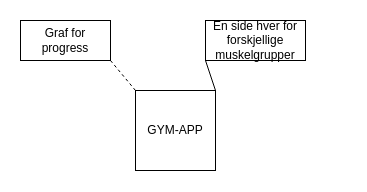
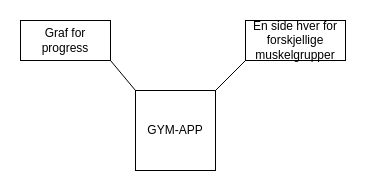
  <mxCell id="0" />
  <mxCell id="1" parent="0" />
  <mxCell id="2" value="GYM-APP" style="whiteSpace=wrap;html=1;aspect=fixed;" vertex="1" parent="1"><mxGeometry x="135" y="90" width="80" height="80" as="geometry" /></mxCell>
  <mxCell id="3" value="Graf for progress" style="rounded=0;whiteSpace=wrap;html=1;" vertex="1" parent="1"><mxGeometry x="20" y="20" width="90" height="40" as="geometry" /></mxCell>
- <mxCell id="4" value="" style="endArrow=none;html=1;rounded=0;entryX=0;entryY=0;entryDx=0;entryDy=0;exitX=1;exitY=1;exitDx=0;exitDy=0;dashed=1;" edge="1" parent="1" source="3" target="2"><mxGeometry width="50" height="50" relative="1" as="geometry"><mxPoint x="85" y="100" as="sourcePoint" /><mxPoint x="135" y="50" as="targetPoint" /></mxGeometry></mxCell>
- <mxCell id="5" value="En side hver for forskjellige muskelgrupper" style="rounded=0;whiteSpace=wrap;html=1;" vertex="1" parent="1"><mxGeometry x="205" y="20" width="100" height="40" as="geometry" /></mxCell>
+ <mxCell id="4" value="" style="endArrow=none;html=1;rounded=0;entryX=0;entryY=0;entryDx=0;entryDy=0;exitX=1;exitY=1;exitDx=0;exitDy=0;" edge="1" parent="1" source="3" target="2"><mxGeometry width="50" height="50" relative="1" as="geometry"><mxPoint x="85" y="100" as="sourcePoint" /><mxPoint x="135" y="50" as="targetPoint" /></mxGeometry></mxCell>
+ <mxCell id="5" value="En side hver for forskjellige muskelgrupper" style="rounded=0;whiteSpace=wrap;html=1;" vertex="1" parent="1"><mxGeometry x="245" y="20" width="100" height="40" as="geometry" /></mxCell>
  <mxCell id="6" value="" style="endArrow=none;html=1;rounded=0;entryX=0;entryY=1;entryDx=0;entryDy=0;" edge="1" parent="1" target="5"><mxGeometry width="50" height="50" relative="1" as="geometry"><mxPoint x="215" y="90" as="sourcePoint" /><mxPoint x="265" y="40" as="targetPoint" /></mxGeometry></mxCell>
